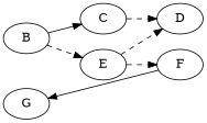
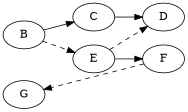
  digraph {
    rankdir=LR
    splines=false
    node [group=g3]
    B [group=g2]
    G [group=g4]
    C
    E [group=g1]
    D
    F [group=g1]
    subgraph sub_1 {
      rank=same
      B
      G
    }
    subgraph sub_2 {
      rank=same
      C
      E
    }
    subgraph sub_3 {
      rank=same
      D
      F
    }
    B -> C
    B -> E [style=dashed]
-   C -> D [style=dashed]
+   C -> D
    E -> D [style=dashed]
-   E -> F [style=dashed]
-   F -> G [style=solid]
+   E -> F
+   F -> G [style=dashed]
  }
